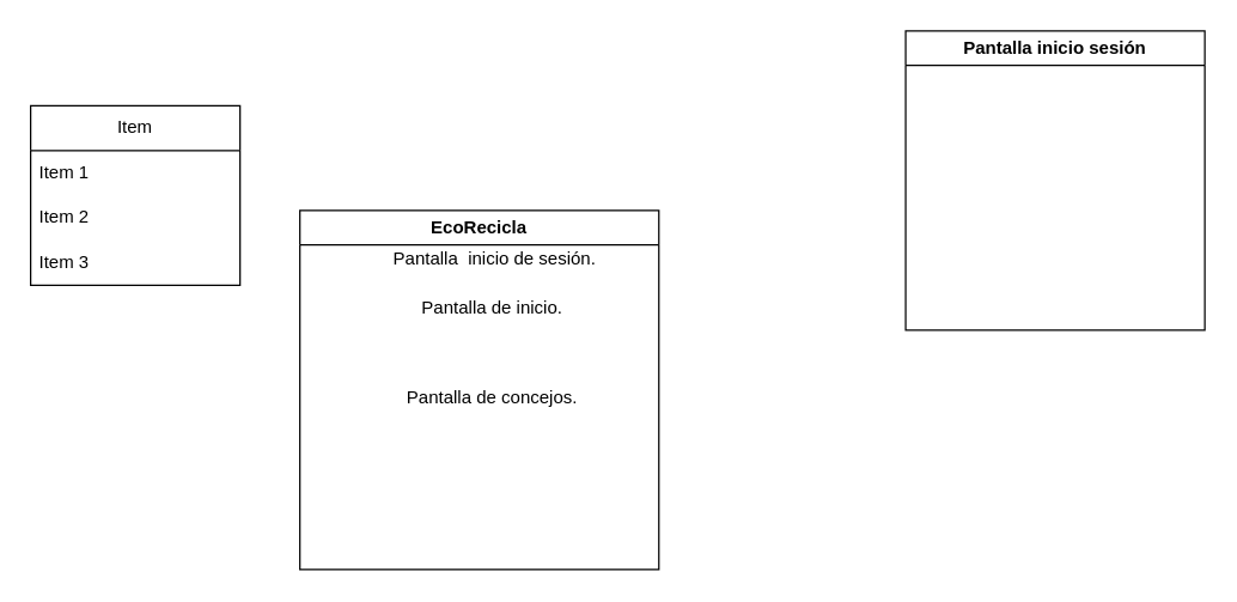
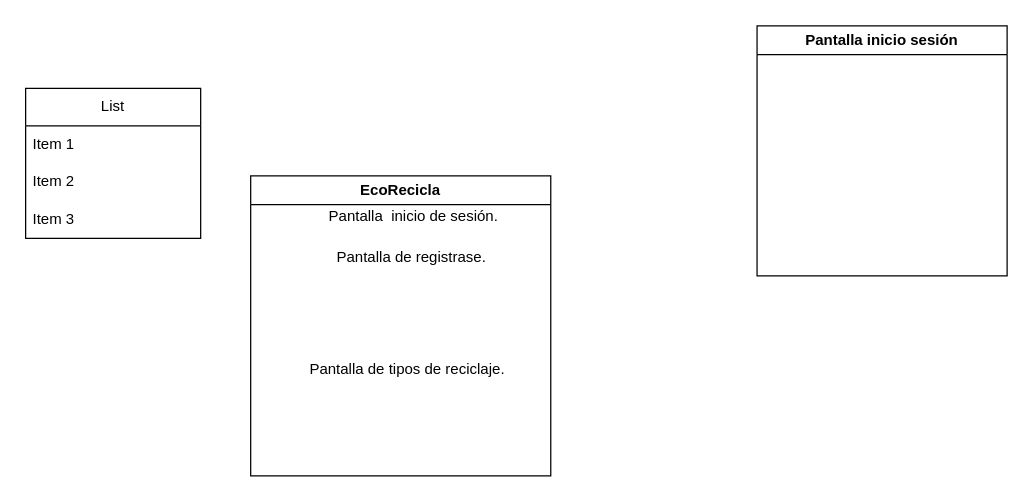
  <mxCell id="0" />
  <mxCell id="1" parent="0" />
- <mxCell id="2" value="Item" style="swimlane;fontStyle=0;childLayout=stackLayout;horizontal=1;startSize=30;horizontalStack=0;resizeParent=1;resizeParentMax=0;resizeLast=0;collapsible=1;marginBottom=0;whiteSpace=wrap;html=1;" vertex="1" parent="1"><mxGeometry x="20" y="70" width="140" height="120" as="geometry" /></mxCell>
+ <mxCell id="2" value="List" style="swimlane;fontStyle=0;childLayout=stackLayout;horizontal=1;startSize=30;horizontalStack=0;resizeParent=1;resizeParentMax=0;resizeLast=0;collapsible=1;marginBottom=0;whiteSpace=wrap;html=1;" vertex="1" parent="1"><mxGeometry x="20" y="70" width="140" height="120" as="geometry" /></mxCell>
  <mxCell id="3" value="Item 1" style="text;strokeColor=none;fillColor=none;align=left;verticalAlign=middle;spacingLeft=4;spacingRight=4;overflow=hidden;points=[[0,0.5],[1,0.5]];portConstraint=eastwest;rotatable=0;whiteSpace=wrap;html=1;" vertex="1" parent="2"><mxGeometry y="30" width="140" height="30" as="geometry" /></mxCell>
  <mxCell id="4" value="Item 2" style="text;strokeColor=none;fillColor=none;align=left;verticalAlign=middle;spacingLeft=4;spacingRight=4;overflow=hidden;points=[[0,0.5],[1,0.5]];portConstraint=eastwest;rotatable=0;whiteSpace=wrap;html=1;" vertex="1" parent="2"><mxGeometry y="60" width="140" height="30" as="geometry" /></mxCell>
  <mxCell id="5" value="Item 3" style="text;strokeColor=none;fillColor=none;align=left;verticalAlign=middle;spacingLeft=4;spacingRight=4;overflow=hidden;points=[[0,0.5],[1,0.5]];portConstraint=eastwest;rotatable=0;whiteSpace=wrap;html=1;" vertex="1" parent="2"><mxGeometry y="90" width="140" height="30" as="geometry" /></mxCell>
  <mxCell id="6" value="EcoRecicla" style="swimlane;whiteSpace=wrap;html=1;" vertex="1" parent="1"><mxGeometry x="200" y="140" width="240" height="240" as="geometry" /></mxCell>
- <mxCell id="7" value="&lt;span style=&quot;white-space: pre;&quot;&gt;&#09;&lt;/span&gt;Pantalla de inicio." style="text;html=1;align=center;verticalAlign=middle;resizable=0;points=[];autosize=1;strokeColor=none;fillColor=none;" vertex="1" parent="6"><mxGeometry x="30" y="50" width="170" height="30" as="geometry" /></mxCell>
+ <mxCell id="7" value="&lt;span style=&quot;white-space: pre;&quot;&gt;&#09;&lt;/span&gt;Pantalla de registrase." style="text;html=1;align=center;verticalAlign=middle;resizable=0;points=[];autosize=1;strokeColor=none;fillColor=none;" vertex="1" parent="6"><mxGeometry x="30" y="50" width="170" height="30" as="geometry" /></mxCell>
  <mxCell id="8" value="Pantalla&amp;nbsp; inicio de sesión.&lt;div&gt;&lt;br&gt;&lt;/div&gt;" style="text;html=1;align=center;verticalAlign=middle;resizable=0;points=[];autosize=1;strokeColor=none;fillColor=none;" vertex="1" parent="6"><mxGeometry x="50" y="20" width="160" height="40" as="geometry" /></mxCell>
- <mxCell id="9" value="&lt;span style=&quot;white-space: pre;&quot;&gt;&#09;&lt;/span&gt;Pantalla de concejos." style="text;html=1;align=center;verticalAlign=middle;resizable=0;points=[];autosize=1;strokeColor=none;fillColor=none;" vertex="1" parent="6"><mxGeometry x="35" y="110" width="160" height="30" as="geometry" /></mxCell>
+ <mxCell id="10" value="Pantalla de tipos de reciclaje." style="text;html=1;align=center;verticalAlign=middle;resizable=0;points=[];autosize=1;strokeColor=none;fillColor=none;" vertex="1" parent="6"><mxGeometry x="35" y="140" width="180" height="30" as="geometry" /></mxCell>
  <mxCell id="11" value="Pantalla inicio sesión" style="swimlane;whiteSpace=wrap;html=1;" vertex="1" parent="1"><mxGeometry x="605" y="20" width="200" height="200" as="geometry" /></mxCell>
